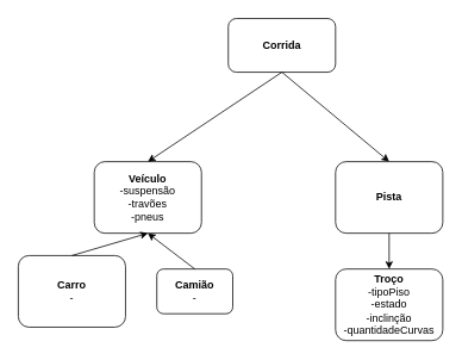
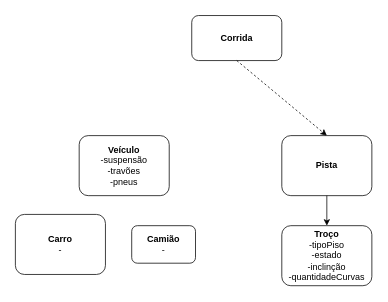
  <mxCell id="0" />
  <mxCell id="1" parent="0" />
  <mxCell id="2" value="&lt;b&gt;Corrida&lt;/b&gt;" style="rounded=1;whiteSpace=wrap;html=1;" vertex="1" parent="1"><mxGeometry x="255" y="20" width="120" height="60" as="geometry" /></mxCell>
  <mxCell id="3" value="&lt;b&gt;Veículo&lt;/b&gt;&lt;br&gt;-suspensão&lt;br&gt;-travões&lt;br&gt;-pneus" style="rounded=1;whiteSpace=wrap;html=1;" vertex="1" parent="1"><mxGeometry x="105" y="180" width="120" height="80" as="geometry" /></mxCell>
  <mxCell id="4" value="&lt;b&gt;Troço&lt;/b&gt;&lt;br&gt;-tipoPiso&lt;br&gt;-estado&lt;br&gt;-inclinção&lt;br&gt;-quantidadeCurvas" style="rounded=1;whiteSpace=wrap;html=1;" vertex="1" parent="1"><mxGeometry x="375" y="300" width="120" height="80" as="geometry" /></mxCell>
  <mxCell id="5" value="&lt;b&gt;Pista&lt;/b&gt;" style="rounded=1;whiteSpace=wrap;html=1;" vertex="1" parent="1"><mxGeometry x="375" y="180" width="120" height="80" as="geometry" /></mxCell>
- <mxCell id="6" value="" style="endArrow=classic;html=1;exitX=0.5;exitY=1;exitDx=0;exitDy=0;entryX=0.5;entryY=0;entryDx=0;entryDy=0;" edge="1" parent="1" source="2" target="5"><mxGeometry width="50" height="50" relative="1" as="geometry"><mxPoint x="285" y="280" as="sourcePoint" /><mxPoint x="335" y="230" as="targetPoint" /></mxGeometry></mxCell>
- <mxCell id="7" value="" style="endArrow=classic;html=1;exitX=0.5;exitY=1;exitDx=0;exitDy=0;entryX=0.5;entryY=0;entryDx=0;entryDy=0;" edge="1" parent="1" source="2" target="3"><mxGeometry width="50" height="50" relative="1" as="geometry"><mxPoint x="319" y="120" as="sourcePoint" /><mxPoint x="435" y="230" as="targetPoint" /></mxGeometry></mxCell>
+ <mxCell id="6" value="" style="endArrow=classic;html=1;exitX=0.5;exitY=1;exitDx=0;exitDy=0;entryX=0.5;entryY=0;entryDx=0;entryDy=0;dashed=1;" edge="1" parent="1" source="2" target="5"><mxGeometry width="50" height="50" relative="1" as="geometry"><mxPoint x="285" y="280" as="sourcePoint" /><mxPoint x="335" y="230" as="targetPoint" /></mxGeometry></mxCell>
  <mxCell id="8" value="" style="endArrow=classic;html=1;exitX=0.5;exitY=1;exitDx=0;exitDy=0;entryX=0.5;entryY=0;entryDx=0;entryDy=0;" edge="1" parent="1" source="5" target="4"><mxGeometry width="50" height="50" relative="1" as="geometry"><mxPoint x="359" y="120" as="sourcePoint" /><mxPoint x="175" y="230" as="targetPoint" /></mxGeometry></mxCell>
  <mxCell id="9" value="&lt;b&gt;Carro&lt;/b&gt;&lt;br&gt;-" style="rounded=1;whiteSpace=wrap;html=1;" vertex="1" parent="1"><mxGeometry x="20" y="285" width="120" height="80" as="geometry" /></mxCell>
  <mxCell id="10" value="&lt;b&gt;Camião&lt;/b&gt;&lt;br&gt;-" style="rounded=1;whiteSpace=wrap;html=1;" vertex="1" parent="1"><mxGeometry x="175" y="300" width="85" height="50" as="geometry" /></mxCell>
- <mxCell id="11" value="" style="endArrow=classic;html=1;exitX=0.5;exitY=0;exitDx=0;exitDy=0;entryX=0.5;entryY=1;entryDx=0;entryDy=0;" edge="1" parent="1" source="9" target="3"><mxGeometry width="50" height="50" relative="1" as="geometry"><mxPoint x="365" y="340" as="sourcePoint" /><mxPoint x="415" y="290" as="targetPoint" /></mxGeometry></mxCell>
- <mxCell id="12" value="" style="endArrow=classic;html=1;exitX=0.5;exitY=0;exitDx=0;exitDy=0;entryX=0.5;entryY=1;entryDx=0;entryDy=0;" edge="1" parent="1" source="10" target="3"><mxGeometry width="50" height="50" relative="1" as="geometry"><mxPoint x="45" y="310" as="sourcePoint" /><mxPoint x="295" y="280" as="targetPoint" /></mxGeometry></mxCell>
